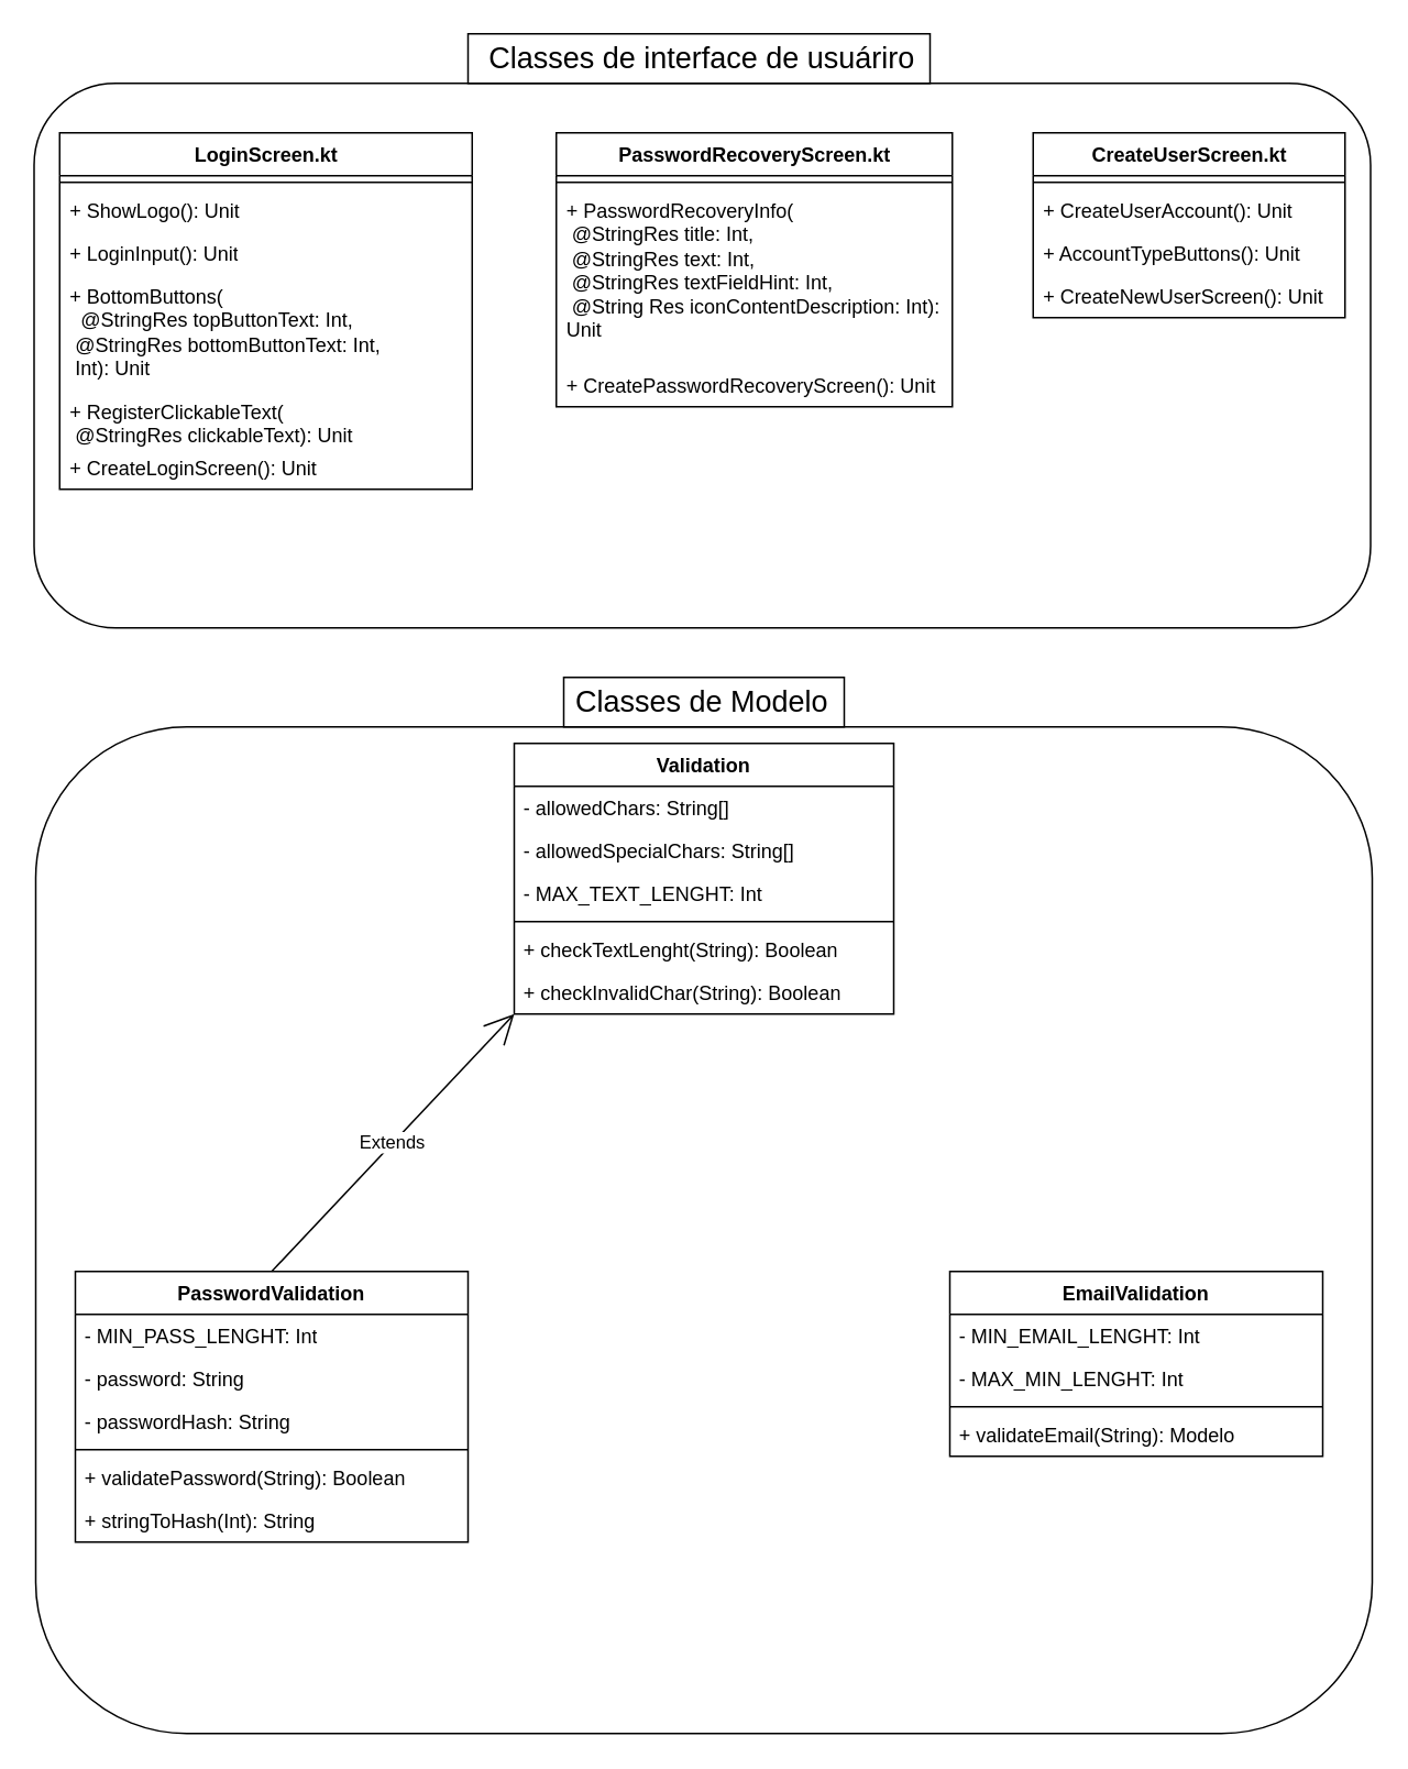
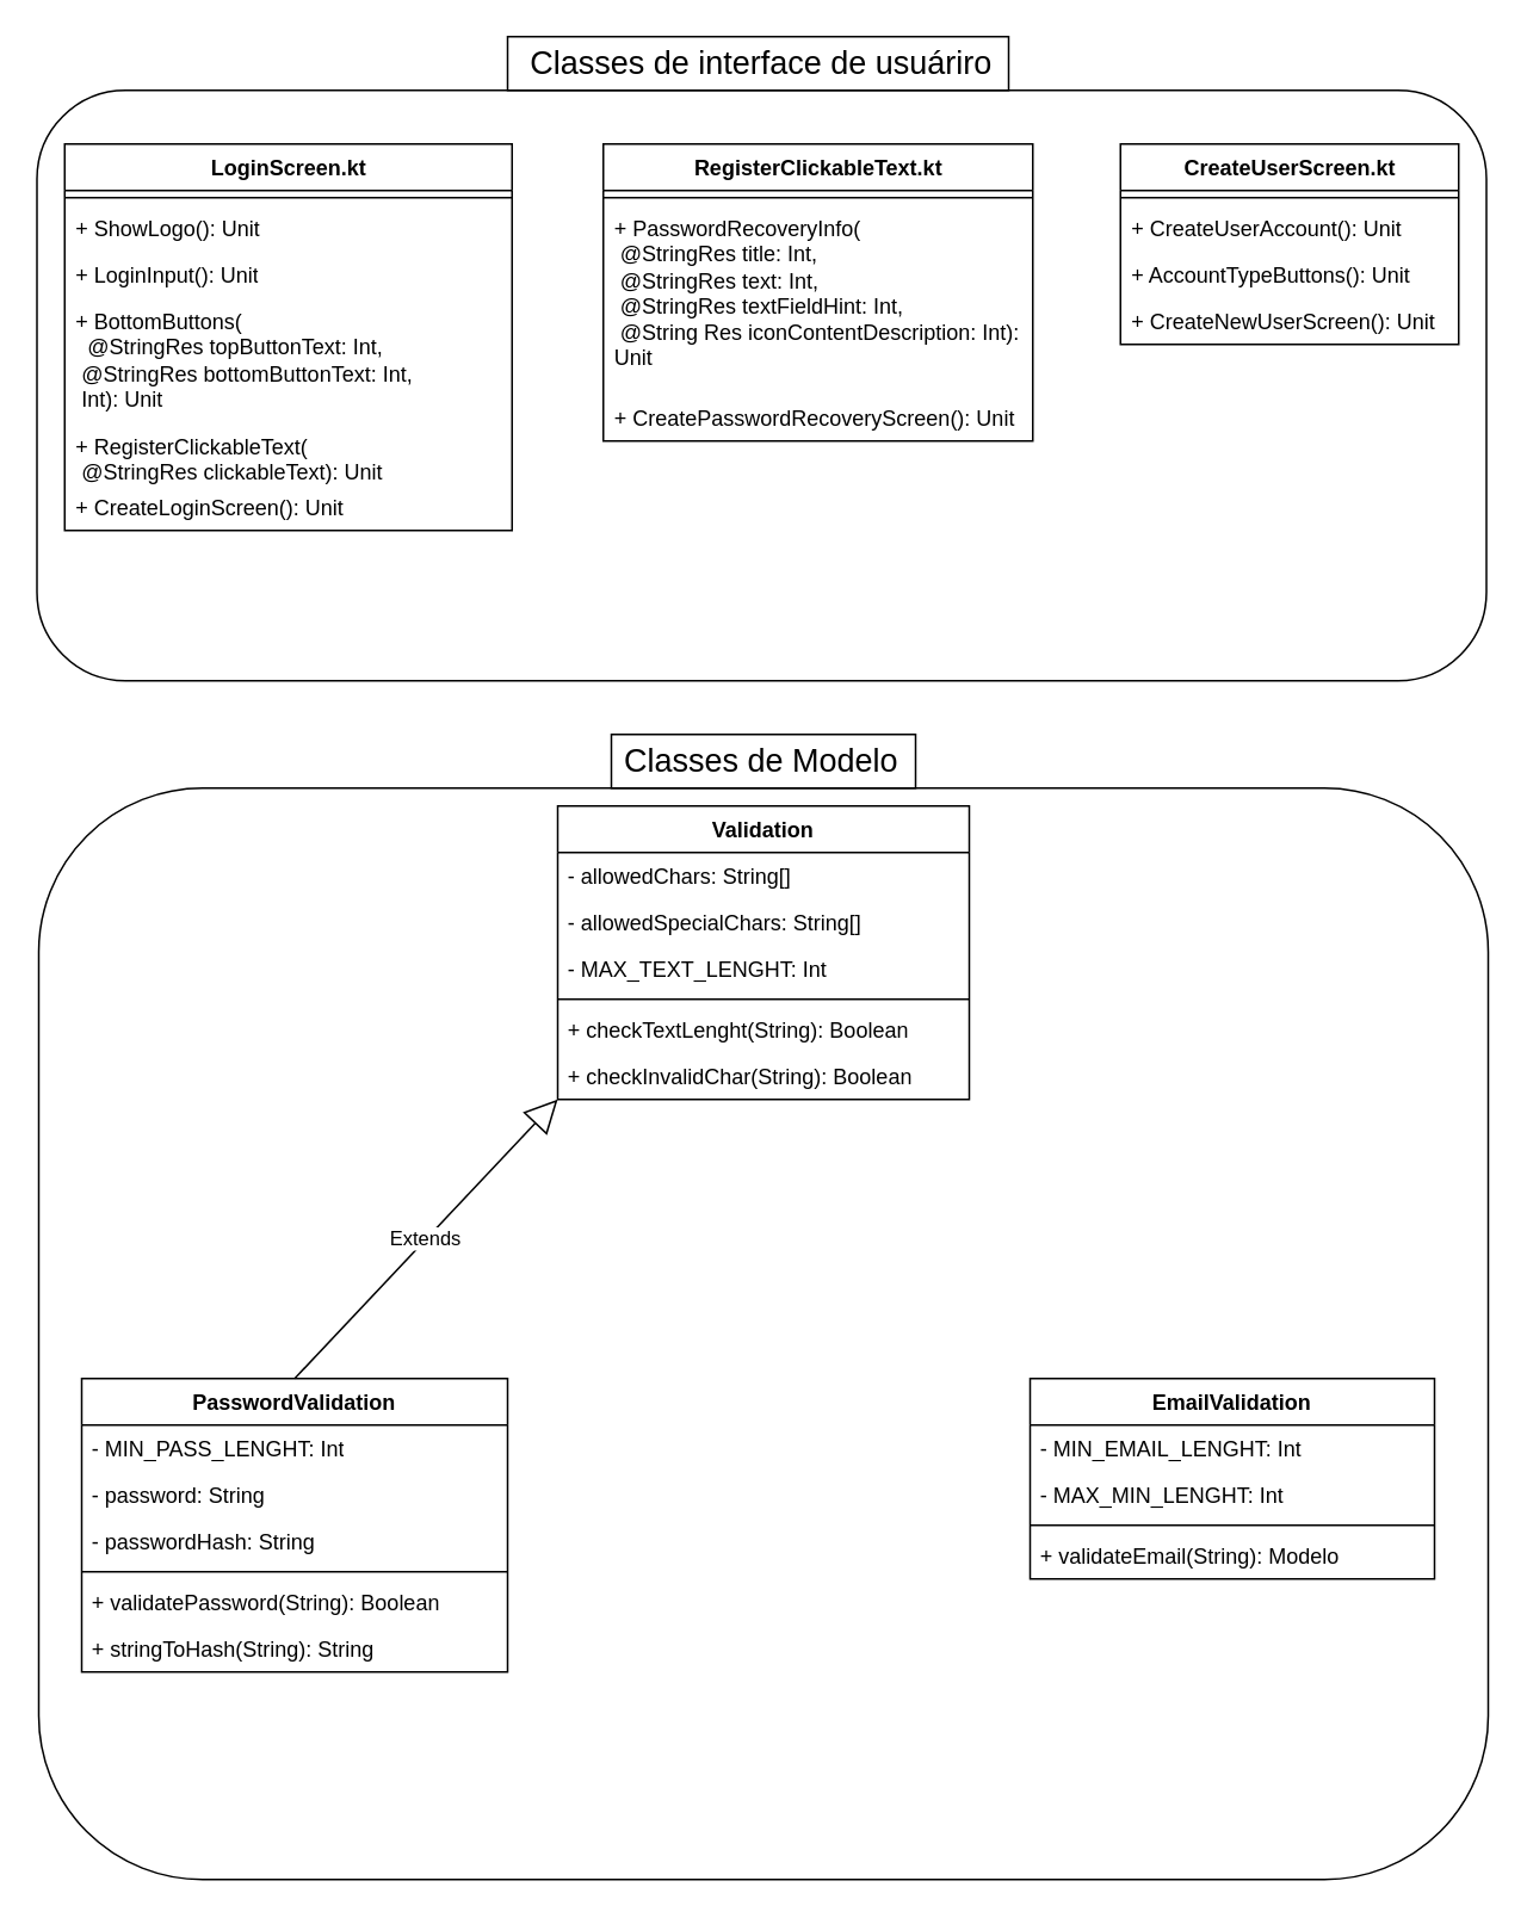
  <mxCell id="0" />
  <mxCell id="1" parent="0" />
  <mxCell id="2" value="&lt;font style=&quot;font-size: 18px;&quot;&gt;Classes de Modelo&lt;br&gt;&lt;/font&gt;" style="text;html=1;strokeColor=none;fillColor=none;align=center;verticalAlign=middle;whiteSpace=wrap;rounded=0;fillStyle=cross-hatch;" vertex="1" parent="1"><mxGeometry x="260" y="410" width="330" height="30" as="geometry" /></mxCell>
  <mxCell id="3" value="" style="rounded=0;whiteSpace=wrap;html=1;fillColor=none;" vertex="1" parent="1"><mxGeometry x="341" y="410" width="170" height="30" as="geometry" /></mxCell>
  <mxCell id="4" value="" style="rounded=1;whiteSpace=wrap;html=1;fillColor=none;" vertex="1" parent="1"><mxGeometry x="21" y="440" width="810" height="610" as="geometry" /></mxCell>
  <mxCell id="5" value="&lt;font style=&quot;font-size: 18px;&quot;&gt;Classes de interface de usuáriro&lt;/font&gt;" style="text;html=1;strokeColor=none;fillColor=none;align=center;verticalAlign=middle;whiteSpace=wrap;rounded=0;fillStyle=cross-hatch;" vertex="1" parent="1"><mxGeometry x="260" y="20" width="330" height="30" as="geometry" /></mxCell>
  <mxCell id="6" value="" style="rounded=0;whiteSpace=wrap;html=1;fillColor=none;" vertex="1" parent="1"><mxGeometry x="283" y="20" width="280" height="30" as="geometry" /></mxCell>
  <mxCell id="7" value="" style="rounded=1;whiteSpace=wrap;html=1;fillColor=none;" vertex="1" parent="1"><mxGeometry x="20" y="50" width="810" height="330" as="geometry" /></mxCell>
  <mxCell id="8" value="LoginScreen.kt" style="swimlane;fontStyle=1;align=center;verticalAlign=top;childLayout=stackLayout;horizontal=1;startSize=26;horizontalStack=0;resizeParent=1;resizeParentMax=0;resizeLast=0;collapsible=1;marginBottom=0;whiteSpace=wrap;html=1;" vertex="1" parent="1"><mxGeometry x="35.5" y="80" width="250" height="216" as="geometry" /></mxCell>
  <mxCell id="9" value="" style="line;strokeWidth=1;fillColor=none;align=left;verticalAlign=middle;spacingTop=-1;spacingLeft=3;spacingRight=3;rotatable=0;labelPosition=right;points=[];portConstraint=eastwest;strokeColor=inherit;" vertex="1" parent="8"><mxGeometry y="26" width="250" height="8" as="geometry" /></mxCell>
  <mxCell id="10" value="+ ShowLogo(): Unit" style="text;strokeColor=none;fillColor=none;align=left;verticalAlign=top;spacingLeft=4;spacingRight=4;overflow=hidden;rotatable=0;points=[[0,0.5],[1,0.5]];portConstraint=eastwest;whiteSpace=wrap;html=1;" vertex="1" parent="8"><mxGeometry y="34" width="250" height="26" as="geometry" /></mxCell>
  <mxCell id="11" value="+ LoginInput(): Unit" style="text;strokeColor=none;fillColor=none;align=left;verticalAlign=top;spacingLeft=4;spacingRight=4;overflow=hidden;rotatable=0;points=[[0,0.5],[1,0.5]];portConstraint=eastwest;whiteSpace=wrap;html=1;" vertex="1" parent="8"><mxGeometry y="60" width="250" height="26" as="geometry" /></mxCell>
  <mxCell id="12" value="&lt;div&gt;+ BottomButtons(&lt;/div&gt;&lt;div&gt;&lt;span style=&quot;white-space: pre;&quot;&gt; &lt;/span&gt;&lt;span style=&quot;&quot;&gt; &lt;/span&gt;@StringRes topButtonText: Int,&lt;/div&gt;&lt;div&gt;&lt;span style=&quot;&quot;&gt; &lt;/span&gt;&lt;span style=&quot;white-space: pre;&quot;&gt; &lt;/span&gt;@StringRes bottomButtonText: Int,&lt;br&gt;&lt;/div&gt;&lt;div&gt;&amp;nbsp;Int): Unit&lt;/div&gt;" style="text;strokeColor=none;fillColor=none;align=left;verticalAlign=top;spacingLeft=4;spacingRight=4;overflow=hidden;rotatable=0;points=[[0,0.5],[1,0.5]];portConstraint=eastwest;whiteSpace=wrap;html=1;" vertex="1" parent="8"><mxGeometry y="86" width="250" height="70" as="geometry" /></mxCell>
  <mxCell id="13" value="&lt;div&gt;+ RegisterClickableText(&lt;/div&gt;&lt;div&gt;&lt;span style=&quot;white-space: pre;&quot;&gt; &lt;/span&gt;@StringRes clickableText): Unit&lt;/div&gt;" style="text;strokeColor=none;fillColor=none;align=left;verticalAlign=top;spacingLeft=4;spacingRight=4;overflow=hidden;rotatable=0;points=[[0,0.5],[1,0.5]];portConstraint=eastwest;whiteSpace=wrap;html=1;" vertex="1" parent="8"><mxGeometry y="156" width="250" height="34" as="geometry" /></mxCell>
  <mxCell id="14" value="&lt;div&gt;+ CreateLoginScreen(): Unit&lt;/div&gt;" style="text;strokeColor=none;fillColor=none;align=left;verticalAlign=top;spacingLeft=4;spacingRight=4;overflow=hidden;rotatable=0;points=[[0,0.5],[1,0.5]];portConstraint=eastwest;whiteSpace=wrap;html=1;" vertex="1" parent="8"><mxGeometry y="190" width="250" height="26" as="geometry" /></mxCell>
- <mxCell id="15" value="PasswordRecoveryScreen.kt" style="swimlane;fontStyle=1;align=center;verticalAlign=top;childLayout=stackLayout;horizontal=1;startSize=26;horizontalStack=0;resizeParent=1;resizeParentMax=0;resizeLast=0;collapsible=1;marginBottom=0;whiteSpace=wrap;html=1;" vertex="1" parent="1"><mxGeometry x="336.5" y="80" width="240" height="166" as="geometry" /></mxCell>
+ <mxCell id="15" value="RegisterClickableText.kt" style="swimlane;fontStyle=1;align=center;verticalAlign=top;childLayout=stackLayout;horizontal=1;startSize=26;horizontalStack=0;resizeParent=1;resizeParentMax=0;resizeLast=0;collapsible=1;marginBottom=0;whiteSpace=wrap;html=1;" vertex="1" parent="1"><mxGeometry x="336.5" y="80" width="240" height="166" as="geometry" /></mxCell>
  <mxCell id="16" value="" style="line;strokeWidth=1;fillColor=none;align=left;verticalAlign=middle;spacingTop=-1;spacingLeft=3;spacingRight=3;rotatable=0;labelPosition=right;points=[];portConstraint=eastwest;strokeColor=inherit;" vertex="1" parent="15"><mxGeometry y="26" width="240" height="8" as="geometry" /></mxCell>
  <mxCell id="17" value="&lt;div&gt;+ PasswordRecoveryInfo(&lt;/div&gt;&lt;div&gt;&lt;span style=&quot;white-space: pre;&quot;&gt; &lt;/span&gt;@StringRes title: Int,&lt;/div&gt;&lt;div&gt;&lt;span style=&quot;white-space: pre;&quot;&gt; &lt;/span&gt;@StringRes text: Int,&lt;/div&gt;&lt;div&gt;&lt;span style=&quot;white-space: pre;&quot;&gt; &lt;/span&gt;@StringRes textFieldHint: Int,&lt;/div&gt;&lt;div&gt;&lt;span style=&quot;white-space: pre;&quot;&gt; &lt;/span&gt;@String Res iconContentDescription: Int): Unit&lt;/div&gt;" style="text;strokeColor=none;fillColor=none;align=left;verticalAlign=top;spacingLeft=4;spacingRight=4;overflow=hidden;rotatable=0;points=[[0,0.5],[1,0.5]];portConstraint=eastwest;whiteSpace=wrap;html=1;" vertex="1" parent="15"><mxGeometry y="34" width="240" height="106" as="geometry" /></mxCell>
  <mxCell id="18" value="&lt;div&gt;+ CreatePasswordRecoveryScreen(): Unit&lt;/div&gt;" style="text;strokeColor=none;fillColor=none;align=left;verticalAlign=top;spacingLeft=4;spacingRight=4;overflow=hidden;rotatable=0;points=[[0,0.5],[1,0.5]];portConstraint=eastwest;whiteSpace=wrap;html=1;" vertex="1" parent="15"><mxGeometry y="140" width="240" height="26" as="geometry" /></mxCell>
  <mxCell id="19" value="CreateUserScreen.kt" style="swimlane;fontStyle=1;align=center;verticalAlign=top;childLayout=stackLayout;horizontal=1;startSize=26;horizontalStack=0;resizeParent=1;resizeParentMax=0;resizeLast=0;collapsible=1;marginBottom=0;whiteSpace=wrap;html=1;" vertex="1" parent="1"><mxGeometry x="625.5" y="80" width="189" height="112" as="geometry" /></mxCell>
  <mxCell id="20" value="" style="line;strokeWidth=1;fillColor=none;align=left;verticalAlign=middle;spacingTop=-1;spacingLeft=3;spacingRight=3;rotatable=0;labelPosition=right;points=[];portConstraint=eastwest;strokeColor=inherit;" vertex="1" parent="19"><mxGeometry y="26" width="189" height="8" as="geometry" /></mxCell>
  <mxCell id="21" value="+ CreateUserAccount(): Unit" style="text;strokeColor=none;fillColor=none;align=left;verticalAlign=top;spacingLeft=4;spacingRight=4;overflow=hidden;rotatable=0;points=[[0,0.5],[1,0.5]];portConstraint=eastwest;whiteSpace=wrap;html=1;" vertex="1" parent="19"><mxGeometry y="34" width="189" height="26" as="geometry" /></mxCell>
  <mxCell id="22" value="+ AccountTypeButtons(): Unit" style="text;strokeColor=none;fillColor=none;align=left;verticalAlign=top;spacingLeft=4;spacingRight=4;overflow=hidden;rotatable=0;points=[[0,0.5],[1,0.5]];portConstraint=eastwest;whiteSpace=wrap;html=1;" vertex="1" parent="19"><mxGeometry y="60" width="189" height="26" as="geometry" /></mxCell>
  <mxCell id="23" value="&lt;div&gt;+ CreateNewUserScreen(): Unit&lt;/div&gt;" style="text;strokeColor=none;fillColor=none;align=left;verticalAlign=top;spacingLeft=4;spacingRight=4;overflow=hidden;rotatable=0;points=[[0,0.5],[1,0.5]];portConstraint=eastwest;whiteSpace=wrap;html=1;" vertex="1" parent="19"><mxGeometry y="86" width="189" height="26" as="geometry" /></mxCell>
  <mxCell id="24" value="Validation" style="swimlane;fontStyle=1;align=center;verticalAlign=top;childLayout=stackLayout;horizontal=1;startSize=26;horizontalStack=0;resizeParent=1;resizeParentMax=0;resizeLast=0;collapsible=1;marginBottom=0;whiteSpace=wrap;html=1;" vertex="1" parent="1"><mxGeometry x="311" y="450" width="230" height="164" as="geometry" /></mxCell>
  <mxCell id="25" value="- allowedChars: String[]" style="text;strokeColor=none;fillColor=none;align=left;verticalAlign=top;spacingLeft=4;spacingRight=4;overflow=hidden;rotatable=0;points=[[0,0.5],[1,0.5]];portConstraint=eastwest;whiteSpace=wrap;html=1;" vertex="1" parent="24"><mxGeometry y="26" width="230" height="26" as="geometry" /></mxCell>
  <mxCell id="26" value="- allowedSpecialChars: String[]" style="text;strokeColor=none;fillColor=none;align=left;verticalAlign=top;spacingLeft=4;spacingRight=4;overflow=hidden;rotatable=0;points=[[0,0.5],[1,0.5]];portConstraint=eastwest;whiteSpace=wrap;html=1;" vertex="1" parent="24"><mxGeometry y="52" width="230" height="26" as="geometry" /></mxCell>
  <mxCell id="27" value="- MAX_TEXT_LENGHT: Int" style="text;strokeColor=none;fillColor=none;align=left;verticalAlign=top;spacingLeft=4;spacingRight=4;overflow=hidden;rotatable=0;points=[[0,0.5],[1,0.5]];portConstraint=eastwest;whiteSpace=wrap;html=1;" vertex="1" parent="24"><mxGeometry y="78" width="230" height="26" as="geometry" /></mxCell>
  <mxCell id="28" value="" style="line;strokeWidth=1;fillColor=none;align=left;verticalAlign=middle;spacingTop=-1;spacingLeft=3;spacingRight=3;rotatable=0;labelPosition=right;points=[];portConstraint=eastwest;strokeColor=inherit;" vertex="1" parent="24"><mxGeometry y="104" width="230" height="8" as="geometry" /></mxCell>
  <mxCell id="29" value="&lt;div&gt;+ checkTextLenght(String): Boolean&lt;/div&gt;" style="text;strokeColor=none;fillColor=none;align=left;verticalAlign=top;spacingLeft=4;spacingRight=4;overflow=hidden;rotatable=0;points=[[0,0.5],[1,0.5]];portConstraint=eastwest;whiteSpace=wrap;html=1;" vertex="1" parent="24"><mxGeometry y="112" width="230" height="26" as="geometry" /></mxCell>
  <mxCell id="30" value="&lt;div&gt;+ checkInvalidChar(String): Boolean&lt;/div&gt;" style="text;strokeColor=none;fillColor=none;align=left;verticalAlign=top;spacingLeft=4;spacingRight=4;overflow=hidden;rotatable=0;points=[[0,0.5],[1,0.5]];portConstraint=eastwest;whiteSpace=wrap;html=1;" vertex="1" parent="24"><mxGeometry y="138" width="230" height="26" as="geometry" /></mxCell>
  <mxCell id="31" value="PasswordValidation" style="swimlane;fontStyle=1;align=center;verticalAlign=top;childLayout=stackLayout;horizontal=1;startSize=26;horizontalStack=0;resizeParent=1;resizeParentMax=0;resizeLast=0;collapsible=1;marginBottom=0;whiteSpace=wrap;html=1;" vertex="1" parent="1"><mxGeometry x="45" y="770" width="238" height="164" as="geometry" /></mxCell>
  <mxCell id="32" value="- MIN_PASS_LENGHT: Int" style="text;strokeColor=none;fillColor=none;align=left;verticalAlign=top;spacingLeft=4;spacingRight=4;overflow=hidden;rotatable=0;points=[[0,0.5],[1,0.5]];portConstraint=eastwest;whiteSpace=wrap;html=1;" vertex="1" parent="31"><mxGeometry y="26" width="238" height="26" as="geometry" /></mxCell>
  <mxCell id="33" value="- password: String" style="text;strokeColor=none;fillColor=none;align=left;verticalAlign=top;spacingLeft=4;spacingRight=4;overflow=hidden;rotatable=0;points=[[0,0.5],[1,0.5]];portConstraint=eastwest;whiteSpace=wrap;html=1;" vertex="1" parent="31"><mxGeometry y="52" width="238" height="26" as="geometry" /></mxCell>
  <mxCell id="34" value="- passwordHash: String" style="text;strokeColor=none;fillColor=none;align=left;verticalAlign=top;spacingLeft=4;spacingRight=4;overflow=hidden;rotatable=0;points=[[0,0.5],[1,0.5]];portConstraint=eastwest;whiteSpace=wrap;html=1;" vertex="1" parent="31"><mxGeometry y="78" width="238" height="26" as="geometry" /></mxCell>
  <mxCell id="35" value="" style="line;strokeWidth=1;fillColor=none;align=left;verticalAlign=middle;spacingTop=-1;spacingLeft=3;spacingRight=3;rotatable=0;labelPosition=right;points=[];portConstraint=eastwest;strokeColor=inherit;" vertex="1" parent="31"><mxGeometry y="104" width="238" height="8" as="geometry" /></mxCell>
  <mxCell id="36" value="&lt;div&gt;+ validatePassword(String): Boolean&lt;/div&gt;" style="text;strokeColor=none;fillColor=none;align=left;verticalAlign=top;spacingLeft=4;spacingRight=4;overflow=hidden;rotatable=0;points=[[0,0.5],[1,0.5]];portConstraint=eastwest;whiteSpace=wrap;html=1;" vertex="1" parent="31"><mxGeometry y="112" width="238" height="26" as="geometry" /></mxCell>
- <mxCell id="37" value="&lt;div&gt;+ stringToHash(Int): String&lt;br&gt;&lt;/div&gt;" style="text;strokeColor=none;fillColor=none;align=left;verticalAlign=top;spacingLeft=4;spacingRight=4;overflow=hidden;rotatable=0;points=[[0,0.5],[1,0.5]];portConstraint=eastwest;whiteSpace=wrap;html=1;" vertex="1" parent="31"><mxGeometry y="138" width="238" height="26" as="geometry" /></mxCell>
- <mxCell id="38" value="Extends" style="endArrow=open;endSize=16;endFill=0;html=1;rounded=0;entryX=0;entryY=1;entryDx=0;entryDy=0;exitX=0.5;exitY=0;exitDx=0;exitDy=0;" edge="1" parent="1" source="31" target="24"><mxGeometry width="160" relative="1" as="geometry"><mxPoint x="141" y="520" as="sourcePoint" /><mxPoint x="301" y="520" as="targetPoint" /></mxGeometry></mxCell>
+ <mxCell id="37" value="&lt;div&gt;+ stringToHash(String): String&lt;br&gt;&lt;/div&gt;" style="text;strokeColor=none;fillColor=none;align=left;verticalAlign=top;spacingLeft=4;spacingRight=4;overflow=hidden;rotatable=0;points=[[0,0.5],[1,0.5]];portConstraint=eastwest;whiteSpace=wrap;html=1;" vertex="1" parent="31"><mxGeometry y="138" width="238" height="26" as="geometry" /></mxCell>
+ <mxCell id="38" value="Extends" style="endArrow=block;endSize=16;endFill=0;html=1;rounded=0;entryX=0;entryY=1;entryDx=0;entryDy=0;exitX=0.5;exitY=0;exitDx=0;exitDy=0;" edge="1" parent="1" source="31" target="24"><mxGeometry width="160" relative="1" as="geometry"><mxPoint x="141" y="520" as="sourcePoint" /><mxPoint x="301" y="520" as="targetPoint" /></mxGeometry></mxCell>
  <mxCell id="39" value="EmailValidation" style="swimlane;fontStyle=1;align=center;verticalAlign=top;childLayout=stackLayout;horizontal=1;startSize=26;horizontalStack=0;resizeParent=1;resizeParentMax=0;resizeLast=0;collapsible=1;marginBottom=0;whiteSpace=wrap;html=1;" vertex="1" parent="1"><mxGeometry x="575" y="770" width="226" height="112" as="geometry" /></mxCell>
  <mxCell id="40" value="- MIN_EMAIL_LENGHT: Int" style="text;strokeColor=none;fillColor=none;align=left;verticalAlign=top;spacingLeft=4;spacingRight=4;overflow=hidden;rotatable=0;points=[[0,0.5],[1,0.5]];portConstraint=eastwest;whiteSpace=wrap;html=1;" vertex="1" parent="39"><mxGeometry y="26" width="226" height="26" as="geometry" /></mxCell>
  <mxCell id="41" value="- MAX_MIN_LENGHT: Int" style="text;strokeColor=none;fillColor=none;align=left;verticalAlign=top;spacingLeft=4;spacingRight=4;overflow=hidden;rotatable=0;points=[[0,0.5],[1,0.5]];portConstraint=eastwest;whiteSpace=wrap;html=1;" vertex="1" parent="39"><mxGeometry y="52" width="226" height="26" as="geometry" /></mxCell>
  <mxCell id="42" value="" style="line;strokeWidth=1;fillColor=none;align=left;verticalAlign=middle;spacingTop=-1;spacingLeft=3;spacingRight=3;rotatable=0;labelPosition=right;points=[];portConstraint=eastwest;strokeColor=inherit;" vertex="1" parent="39"><mxGeometry y="78" width="226" height="8" as="geometry" /></mxCell>
  <mxCell id="43" value="&lt;div&gt;+ validateEmail(String): Modelo&lt;/div&gt;" style="text;strokeColor=none;fillColor=none;align=left;verticalAlign=top;spacingLeft=4;spacingRight=4;overflow=hidden;rotatable=0;points=[[0,0.5],[1,0.5]];portConstraint=eastwest;whiteSpace=wrap;html=1;" vertex="1" parent="39"><mxGeometry y="86" width="226" height="26" as="geometry" /></mxCell>
